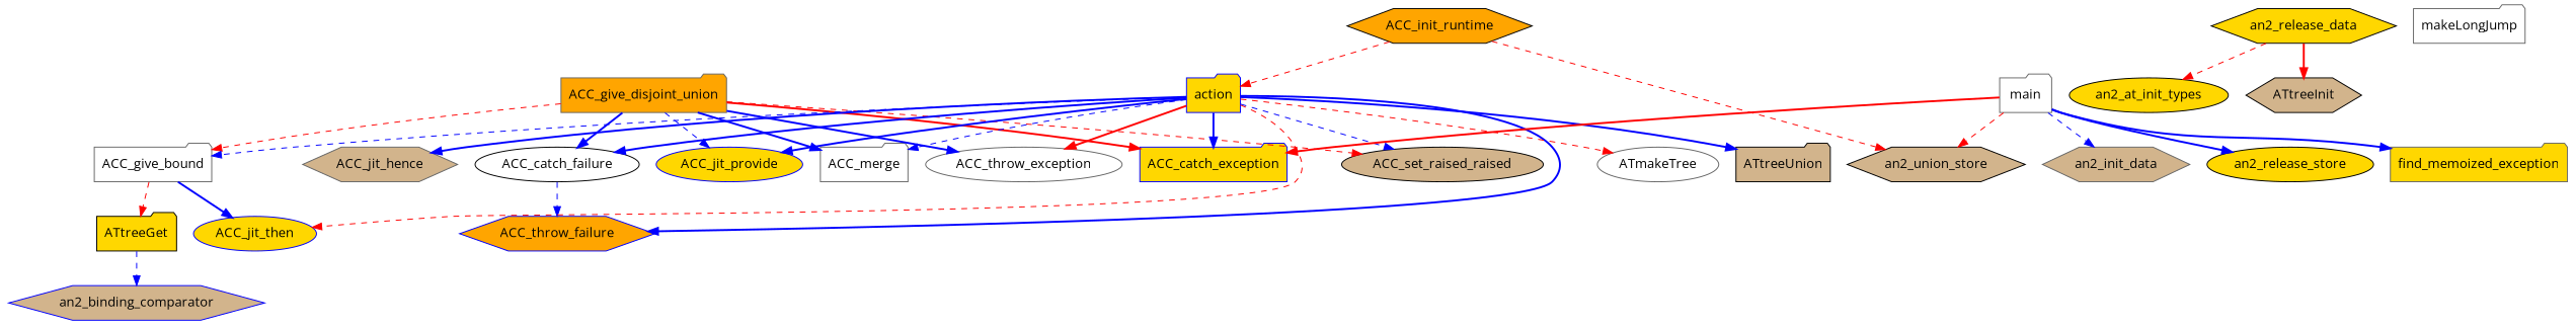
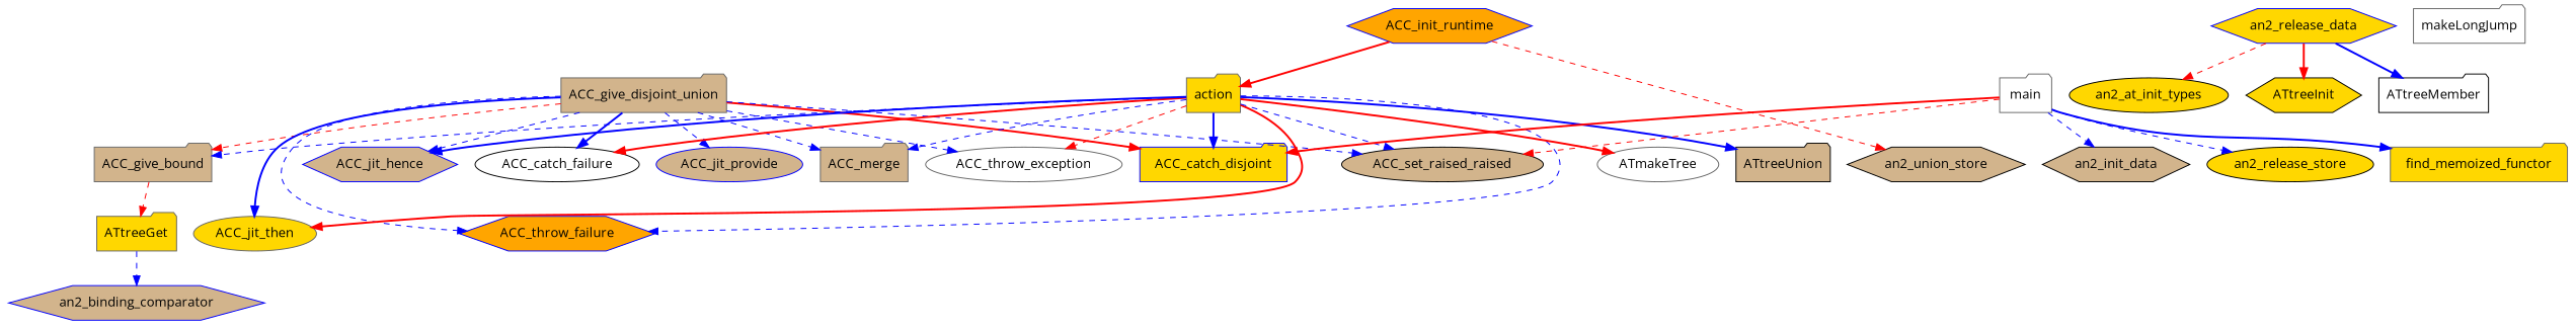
  digraph {
    fontname="Open Sans"
    rankdir=TB
    node [color=black fillcolor=gold fontname="Open Sans" shape=folder style=filled]
    edge [color=blue fontname="Open Sans" style=dashed]
-   ACC_catch_exception [color=blue]
+   ACC_catch_exception [color=blue label=ACC_catch_disjoint]
    ACC_catch_failure [fillcolor=white shape=ellipse]
-   ACC_give_bound [color=gray40 fillcolor=white]
-   ATtreeGet
+   ACC_give_bound [color=gray40 fillcolor=tan]
+   ATtreeGet [color=gray40]
    an2_binding_comparator [color=blue fillcolor=tan shape=hexagon]
-   ACC_give_disjoint_union [color=gray40 fillcolor=orange]
-   ACC_jit_hence [color=gray40 fillcolor=tan shape=hexagon]
-   ACC_jit_provide [color=blue shape=ellipse]
-   ACC_jit_then [color=blue shape=ellipse]
-   ACC_merge [color=gray40 fillcolor=white]
+   ACC_give_disjoint_union [color=gray40 fillcolor=tan]
+   ACC_jit_hence [color=blue fillcolor=tan shape=hexagon]
+   ACC_jit_provide [color=blue fillcolor=tan shape=ellipse]
+   ACC_jit_then [color=gray40 shape=ellipse]
+   ACC_merge [color=gray40 fillcolor=tan]
    n11 [fillcolor=tan label=ACC_set_raised_raised shape=ellipse]
    ACC_throw_exception [color=gray40 fillcolor=white shape=ellipse]
    ACC_throw_failure [color=blue fillcolor=orange shape=hexagon]
-   action [color=blue]
+   action [color=gray40]
    ATmakeTree [color=gray40 fillcolor=white shape=ellipse]
    ATtreeUnion [fillcolor=tan]
-   ACC_init_runtime [fillcolor=orange shape=hexagon]
+   ACC_init_runtime [color=blue fillcolor=orange shape=hexagon]
    n18 [fillcolor=tan label=an2_union_store shape=hexagon]
    an2_at_init_types [shape=ellipse]
-   an2_init_data [color=gray40 fillcolor=tan shape=hexagon]
-   an2_release_data [shape=hexagon]
-   ATtreeInit [fillcolor=tan shape=hexagon]
+   an2_init_data [fillcolor=tan shape=hexagon]
+   an2_release_data [color=blue shape=hexagon]
+   ATtreeInit [shape=hexagon]
+   ATtreeMember [fillcolor=white]
    an2_release_store [shape=ellipse]
-   find_memoized_functor [color=gray40 label=find_memoized_exception]
+   find_memoized_functor [color=gray40]
    main [color=gray40 fillcolor=white]
    makeLongJump [color=gray40 fillcolor=white]
    ACC_give_bound -> ATtreeGet [color=red]
    ATtreeGet -> an2_binding_comparator
    ACC_give_disjoint_union -> ACC_catch_exception [color=red style=bold]
    ACC_give_disjoint_union -> ACC_catch_failure [style=bold]
    ACC_give_disjoint_union -> ACC_give_bound [color=red]
+   ACC_give_disjoint_union -> ACC_jit_hence
    ACC_give_disjoint_union -> ACC_jit_provide
-   ACC_give_bound -> ACC_jit_then [style=bold]
-   ACC_give_disjoint_union -> ACC_merge [style=bold]
-   ACC_give_disjoint_union -> n11 [color=red]
-   ACC_give_disjoint_union -> ACC_throw_exception [style=bold]
-   ACC_catch_failure -> ACC_throw_failure
+   ACC_give_disjoint_union -> ACC_jit_then [style=bold]
+   ACC_give_disjoint_union -> ACC_merge
+   ACC_give_disjoint_union -> n11
+   ACC_give_disjoint_union -> ACC_throw_exception
+   ACC_give_disjoint_union -> ACC_throw_failure
    action -> ACC_catch_exception [style=bold]
-   action -> ACC_catch_failure [style=bold]
+   action -> ACC_catch_failure [color=red style=bold]
    action -> ACC_give_bound
    action -> ACC_jit_hence [style=bold]
-   action -> ACC_jit_provide [style=bold]
-   action -> ACC_jit_then [color=red]
+   action -> ACC_jit_then [color=red style=bold]
    action -> ACC_merge
    action -> n11
-   action -> ACC_throw_exception [color=red style=bold]
-   action -> ACC_throw_failure [style=bold]
-   action -> ATmakeTree [color=red]
+   action -> ACC_throw_exception [color=red]
+   action -> ACC_throw_failure
+   action -> ATmakeTree [color=red style=bold]
    action -> ATtreeUnion [style=bold]
-   ACC_init_runtime -> action [color=red]
+   ACC_init_runtime -> action [color=red style=bold]
    ACC_init_runtime -> n18 [color=red]
    an2_release_data -> an2_at_init_types [color=red]
    an2_release_data -> ATtreeInit [color=red style=bold]
+   an2_release_data -> ATtreeMember [style=bold]
    main -> ACC_catch_exception [color=red style=bold]
-   main -> n18 [color=red]
+   main -> n11 [color=red]
    main -> an2_init_data
-   main -> an2_release_store [style=bold]
+   main -> an2_release_store
    main -> find_memoized_functor [style=bold]
  }
